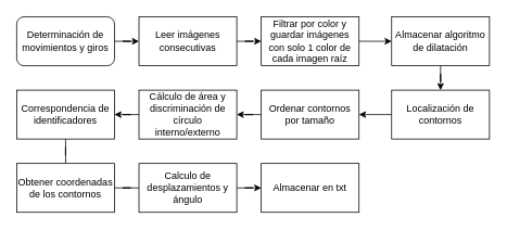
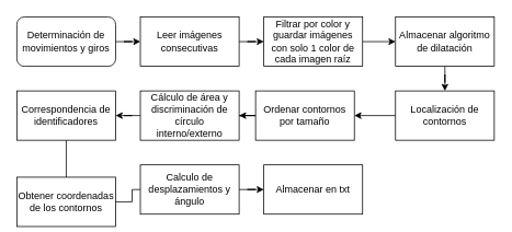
  <mxCell id="0" />
  <mxCell id="1" parent="0" />
  <mxCell id="2" style="edgeStyle=orthogonalEdgeStyle;rounded=0;orthogonalLoop=1;jettySize=auto;html=1;entryX=0;entryY=0.5;entryDx=0;entryDy=0;" edge="1" parent="1" source="3" target="5"><mxGeometry relative="1" as="geometry" /></mxCell>
  <mxCell id="3" value="Determinación de movimientos y giros" style="rounded=1;whiteSpace=wrap;html=1;" vertex="1" parent="1"><mxGeometry x="20" y="20" width="120" height="60" as="geometry" /></mxCell>
  <mxCell id="4" style="edgeStyle=orthogonalEdgeStyle;rounded=0;orthogonalLoop=1;jettySize=auto;html=1;" edge="1" parent="1" source="5" target="7"><mxGeometry relative="1" as="geometry" /></mxCell>
  <mxCell id="5" value="Leer imágenes consecutivas" style="rounded=0;whiteSpace=wrap;html=1;" vertex="1" parent="1"><mxGeometry x="170" y="20" width="120" height="60" as="geometry" /></mxCell>
  <mxCell id="6" style="edgeStyle=orthogonalEdgeStyle;rounded=0;orthogonalLoop=1;jettySize=auto;html=1;entryX=0;entryY=0.5;entryDx=0;entryDy=0;" edge="1" parent="1" source="7" target="9"><mxGeometry relative="1" as="geometry" /></mxCell>
  <mxCell id="7" value="Filtrar por color y guardar imágenes con solo 1 color de cada imagen raíz" style="rounded=0;whiteSpace=wrap;html=1;" vertex="1" parent="1"><mxGeometry x="320" y="20" width="120" height="60" as="geometry" /></mxCell>
  <mxCell id="8" value="" style="edgeStyle=orthogonalEdgeStyle;rounded=0;orthogonalLoop=1;jettySize=auto;html=1;" edge="1" parent="1" source="9" target="11"><mxGeometry relative="1" as="geometry" /></mxCell>
  <mxCell id="9" value="Almacenar algoritmo de dilatación" style="rounded=0;whiteSpace=wrap;html=1;" vertex="1" parent="1"><mxGeometry x="480" y="20" width="120" height="60" as="geometry" /></mxCell>
  <mxCell id="10" style="edgeStyle=orthogonalEdgeStyle;rounded=0;orthogonalLoop=1;jettySize=auto;html=1;" edge="1" parent="1" source="11" target="13"><mxGeometry relative="1" as="geometry" /></mxCell>
  <mxCell id="11" value="Localización de contornos" style="rounded=0;whiteSpace=wrap;html=1;" vertex="1" parent="1"><mxGeometry x="480" y="110" width="120" height="60" as="geometry" /></mxCell>
  <mxCell id="12" style="edgeStyle=orthogonalEdgeStyle;rounded=0;orthogonalLoop=1;jettySize=auto;html=1;" edge="1" parent="1" source="13" target="19"><mxGeometry relative="1" as="geometry" /></mxCell>
- <mxCell id="13" value="Ordenar contornos por tamaño" style="rounded=0;whiteSpace=wrap;html=1;" vertex="1" parent="1"><mxGeometry x="320" y="110" width="120" height="60" as="geometry" /></mxCell>
+ <mxCell id="13" value="Ordenar contornos por tamaño" style="rounded=0;whiteSpace=wrap;html=1;" vertex="1" parent="1"><mxGeometry x="310" y="110" width="120" height="60" as="geometry" /></mxCell>
  <mxCell id="14" style="edgeStyle=orthogonalEdgeStyle;rounded=0;orthogonalLoop=1;jettySize=auto;html=1;endArrow=none;" edge="1" parent="1" source="15" target="17"><mxGeometry relative="1" as="geometry" /></mxCell>
- <mxCell id="15" value="Obtener coordenadas de los contornos" style="rounded=0;whiteSpace=wrap;html=1;" vertex="1" parent="1"><mxGeometry x="20" y="200" width="120" height="60" as="geometry" /></mxCell>
+ <mxCell id="15" value="Obtener coordenadas de los contornos" style="rounded=0;whiteSpace=wrap;html=1;" vertex="1" parent="1"><mxGeometry x="20" y="215" width="120" height="60" as="geometry" /></mxCell>
  <mxCell id="16" value="" style="edgeStyle=orthogonalEdgeStyle;rounded=0;orthogonalLoop=1;jettySize=auto;html=1;" edge="1" parent="1" source="17" target="22"><mxGeometry relative="1" as="geometry" /></mxCell>
  <mxCell id="17" value="Calculo de desplazamientos y ángulo" style="rounded=0;whiteSpace=wrap;html=1;" vertex="1" parent="1"><mxGeometry x="170" y="200" width="120" height="60" as="geometry" /></mxCell>
  <mxCell id="18" style="edgeStyle=orthogonalEdgeStyle;rounded=0;orthogonalLoop=1;jettySize=auto;html=1;" edge="1" parent="1" source="19" target="21"><mxGeometry relative="1" as="geometry" /></mxCell>
  <mxCell id="19" value="Cálculo de área y discriminación de círculo interno/externo" style="rounded=0;whiteSpace=wrap;html=1;" vertex="1" parent="1"><mxGeometry x="170" y="110" width="120" height="60" as="geometry" /></mxCell>
  <mxCell id="20" value="" style="edgeStyle=orthogonalEdgeStyle;rounded=0;orthogonalLoop=1;jettySize=auto;html=1;endArrow=none;" edge="1" parent="1" source="21" target="15"><mxGeometry relative="1" as="geometry" /></mxCell>
  <mxCell id="21" value="Correspondencia de identificadores" style="rounded=0;whiteSpace=wrap;html=1;" vertex="1" parent="1"><mxGeometry x="20" y="110" width="120" height="60" as="geometry" /></mxCell>
  <mxCell id="22" value="Almacenar en txt" style="rounded=0;whiteSpace=wrap;html=1;" vertex="1" parent="1"><mxGeometry x="320" y="200" width="120" height="60" as="geometry" /></mxCell>
